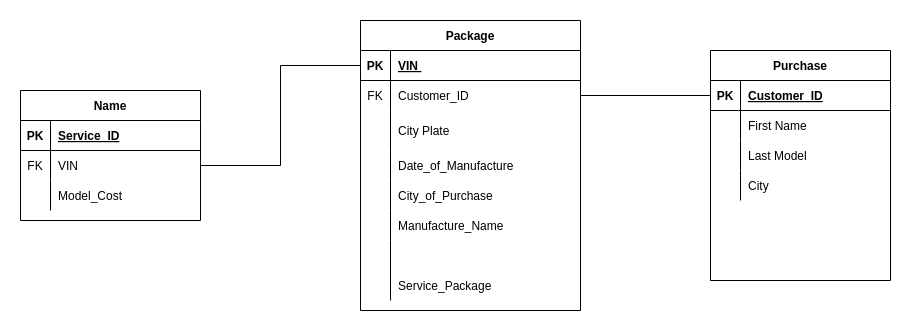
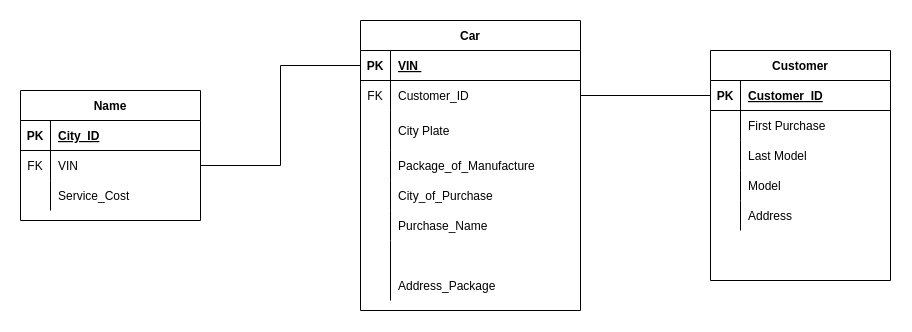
  <mxCell id="0" />
  <mxCell id="1" parent="0" />
- <mxCell id="2" value="Purchase" style="shape=table;startSize=30;container=1;collapsible=1;childLayout=tableLayout;fixedRows=1;rowLines=0;fontStyle=1;align=center;resizeLast=1;" parent="1" vertex="1"><mxGeometry x="710" y="50" width="180" height="230" as="geometry"><mxRectangle x="740" y="120" width="90" height="30" as="alternateBounds" /></mxGeometry></mxCell>
+ <mxCell id="2" value="Customer" style="shape=table;startSize=30;container=1;collapsible=1;childLayout=tableLayout;fixedRows=1;rowLines=0;fontStyle=1;align=center;resizeLast=1;" parent="1" vertex="1"><mxGeometry x="710" y="50" width="180" height="230" as="geometry"><mxRectangle x="740" y="120" width="90" height="30" as="alternateBounds" /></mxGeometry></mxCell>
  <mxCell id="3" value="" style="shape=partialRectangle;collapsible=0;dropTarget=0;pointerEvents=0;fillColor=none;top=0;left=0;bottom=1;right=0;points=[[0,0.5],[1,0.5]];portConstraint=eastwest;" parent="2" vertex="1"><mxGeometry y="30" width="180" height="30" as="geometry" /></mxCell>
  <mxCell id="4" value="PK" style="shape=partialRectangle;connectable=0;fillColor=none;top=0;left=0;bottom=0;right=0;fontStyle=1;overflow=hidden;" parent="3" vertex="1"><mxGeometry width="30" height="30" as="geometry"><mxRectangle width="30" height="30" as="alternateBounds" /></mxGeometry></mxCell>
  <mxCell id="5" value="Customer_ID" style="shape=partialRectangle;connectable=0;fillColor=none;top=0;left=0;bottom=0;right=0;align=left;spacingLeft=6;fontStyle=5;overflow=hidden;" parent="3" vertex="1"><mxGeometry x="30" width="150" height="30" as="geometry"><mxRectangle width="150" height="30" as="alternateBounds" /></mxGeometry></mxCell>
  <mxCell id="6" value="" style="shape=partialRectangle;collapsible=0;dropTarget=0;pointerEvents=0;fillColor=none;top=0;left=0;bottom=0;right=0;points=[[0,0.5],[1,0.5]];portConstraint=eastwest;" parent="2" vertex="1"><mxGeometry y="60" width="180" height="30" as="geometry" /></mxCell>
  <mxCell id="7" value="" style="shape=partialRectangle;connectable=0;fillColor=none;top=0;left=0;bottom=0;right=0;editable=1;overflow=hidden;" parent="6" vertex="1"><mxGeometry width="30" height="30" as="geometry"><mxRectangle width="30" height="30" as="alternateBounds" /></mxGeometry></mxCell>
- <mxCell id="8" value="First Name" style="shape=partialRectangle;connectable=0;fillColor=none;top=0;left=0;bottom=0;right=0;align=left;spacingLeft=6;overflow=hidden;" parent="6" vertex="1"><mxGeometry x="30" width="150" height="30" as="geometry"><mxRectangle width="150" height="30" as="alternateBounds" /></mxGeometry></mxCell>
+ <mxCell id="8" value="First Purchase" style="shape=partialRectangle;connectable=0;fillColor=none;top=0;left=0;bottom=0;right=0;align=left;spacingLeft=6;overflow=hidden;" parent="6" vertex="1"><mxGeometry x="30" width="150" height="30" as="geometry"><mxRectangle width="150" height="30" as="alternateBounds" /></mxGeometry></mxCell>
  <mxCell id="9" value="" style="shape=partialRectangle;collapsible=0;dropTarget=0;pointerEvents=0;fillColor=none;top=0;left=0;bottom=0;right=0;points=[[0,0.5],[1,0.5]];portConstraint=eastwest;" parent="2" vertex="1"><mxGeometry y="90" width="180" height="30" as="geometry" /></mxCell>
  <mxCell id="10" value="" style="shape=partialRectangle;connectable=0;fillColor=none;top=0;left=0;bottom=0;right=0;editable=1;overflow=hidden;" parent="9" vertex="1"><mxGeometry width="30" height="30" as="geometry"><mxRectangle width="30" height="30" as="alternateBounds" /></mxGeometry></mxCell>
  <mxCell id="11" value="Last Model" style="shape=partialRectangle;connectable=0;fillColor=none;top=0;left=0;bottom=0;right=0;align=left;spacingLeft=6;overflow=hidden;" parent="9" vertex="1"><mxGeometry x="30" width="150" height="30" as="geometry"><mxRectangle width="150" height="30" as="alternateBounds" /></mxGeometry></mxCell>
  <mxCell id="12" value="" style="shape=partialRectangle;collapsible=0;dropTarget=0;pointerEvents=0;fillColor=none;top=0;left=0;bottom=0;right=0;points=[[0,0.5],[1,0.5]];portConstraint=eastwest;" parent="2" vertex="1"><mxGeometry y="120" width="180" height="30" as="geometry" /></mxCell>
  <mxCell id="13" value="" style="shape=partialRectangle;connectable=0;fillColor=none;top=0;left=0;bottom=0;right=0;editable=1;overflow=hidden;" parent="12" vertex="1"><mxGeometry width="30" height="30" as="geometry"><mxRectangle width="30" height="30" as="alternateBounds" /></mxGeometry></mxCell>
- <mxCell id="14" value="City" style="shape=partialRectangle;connectable=0;fillColor=none;top=0;left=0;bottom=0;right=0;align=left;spacingLeft=6;overflow=hidden;" parent="12" vertex="1"><mxGeometry x="30" width="150" height="30" as="geometry"><mxRectangle width="150" height="30" as="alternateBounds" /></mxGeometry></mxCell>
+ <mxCell id="14" value="Model" style="shape=partialRectangle;connectable=0;fillColor=none;top=0;left=0;bottom=0;right=0;align=left;spacingLeft=6;overflow=hidden;" parent="12" vertex="1"><mxGeometry x="30" width="150" height="30" as="geometry"><mxRectangle width="150" height="30" as="alternateBounds" /></mxGeometry></mxCell>
  <mxCell id="15" value="" style="shape=partialRectangle;collapsible=0;dropTarget=0;pointerEvents=0;fillColor=none;top=0;left=0;bottom=0;right=0;points=[[0,0.5],[1,0.5]];portConstraint=eastwest;" parent="2" vertex="1"><mxGeometry y="150" width="180" height="30" as="geometry" /></mxCell>
  <mxCell id="16" value="" style="shape=partialRectangle;connectable=0;fillColor=none;top=0;left=0;bottom=0;right=0;editable=1;overflow=hidden;" parent="15" vertex="1"><mxGeometry width="30" height="30" as="geometry"><mxRectangle width="30" height="30" as="alternateBounds" /></mxGeometry></mxCell>
- <mxCell id="18" value="Package" style="shape=table;startSize=30;container=1;collapsible=1;childLayout=tableLayout;fixedRows=1;rowLines=0;fontStyle=1;align=center;resizeLast=1;" parent="1" vertex="1"><mxGeometry x="360" y="20" width="220" height="290" as="geometry"><mxRectangle x="360" y="90" width="50" height="30" as="alternateBounds" /></mxGeometry></mxCell>
+ <mxCell id="17" value="Address" style="shape=partialRectangle;connectable=0;fillColor=none;top=0;left=0;bottom=0;right=0;align=left;spacingLeft=6;overflow=hidden;" parent="15" vertex="1"><mxGeometry x="30" width="150" height="30" as="geometry"><mxRectangle width="150" height="30" as="alternateBounds" /></mxGeometry></mxCell>
+ <mxCell id="18" value="Car" style="shape=table;startSize=30;container=1;collapsible=1;childLayout=tableLayout;fixedRows=1;rowLines=0;fontStyle=1;align=center;resizeLast=1;" parent="1" vertex="1"><mxGeometry x="360" y="20" width="220" height="290" as="geometry"><mxRectangle x="360" y="90" width="50" height="30" as="alternateBounds" /></mxGeometry></mxCell>
  <mxCell id="19" value="" style="shape=partialRectangle;collapsible=0;dropTarget=0;pointerEvents=0;fillColor=none;top=0;left=0;bottom=1;right=0;points=[[0,0.5],[1,0.5]];portConstraint=eastwest;" parent="18" vertex="1"><mxGeometry y="30" width="220" height="30" as="geometry" /></mxCell>
  <mxCell id="20" value="PK" style="shape=partialRectangle;connectable=0;fillColor=none;top=0;left=0;bottom=0;right=0;fontStyle=1;overflow=hidden;" parent="19" vertex="1"><mxGeometry width="30" height="30" as="geometry"><mxRectangle width="30" height="30" as="alternateBounds" /></mxGeometry></mxCell>
  <mxCell id="21" value="VIN " style="shape=partialRectangle;connectable=0;fillColor=none;top=0;left=0;bottom=0;right=0;align=left;spacingLeft=6;fontStyle=5;overflow=hidden;" parent="19" vertex="1"><mxGeometry x="30" width="190" height="30" as="geometry"><mxRectangle width="190" height="30" as="alternateBounds" /></mxGeometry></mxCell>
  <mxCell id="22" value="" style="shape=partialRectangle;collapsible=0;dropTarget=0;pointerEvents=0;fillColor=none;top=0;left=0;bottom=0;right=0;points=[[0,0.5],[1,0.5]];portConstraint=eastwest;" parent="18" vertex="1"><mxGeometry y="60" width="220" height="30" as="geometry" /></mxCell>
  <mxCell id="23" value="FK" style="shape=partialRectangle;connectable=0;fillColor=none;top=0;left=0;bottom=0;right=0;editable=1;overflow=hidden;" parent="22" vertex="1"><mxGeometry width="30" height="30" as="geometry"><mxRectangle width="30" height="30" as="alternateBounds" /></mxGeometry></mxCell>
  <mxCell id="24" value="Customer_ID" style="shape=partialRectangle;connectable=0;fillColor=none;top=0;left=0;bottom=0;right=0;align=left;spacingLeft=6;overflow=hidden;" parent="22" vertex="1"><mxGeometry x="30" width="190" height="30" as="geometry"><mxRectangle width="190" height="30" as="alternateBounds" /></mxGeometry></mxCell>
  <mxCell id="25" value="" style="shape=partialRectangle;collapsible=0;dropTarget=0;pointerEvents=0;fillColor=none;top=0;left=0;bottom=0;right=0;points=[[0,0.5],[1,0.5]];portConstraint=eastwest;" parent="18" vertex="1"><mxGeometry y="90" width="220" height="40" as="geometry" /></mxCell>
  <mxCell id="26" value="" style="shape=partialRectangle;connectable=0;fillColor=none;top=0;left=0;bottom=0;right=0;editable=1;overflow=hidden;" parent="25" vertex="1"><mxGeometry width="30" height="40" as="geometry"><mxRectangle width="30" height="40" as="alternateBounds" /></mxGeometry></mxCell>
  <mxCell id="27" value="City Plate" style="shape=partialRectangle;connectable=0;fillColor=none;top=0;left=0;bottom=0;right=0;align=left;spacingLeft=6;overflow=hidden;" parent="25" vertex="1"><mxGeometry x="30" width="190" height="40" as="geometry"><mxRectangle width="190" height="40" as="alternateBounds" /></mxGeometry></mxCell>
  <mxCell id="28" value="" style="shape=partialRectangle;collapsible=0;dropTarget=0;pointerEvents=0;fillColor=none;top=0;left=0;bottom=0;right=0;points=[[0,0.5],[1,0.5]];portConstraint=eastwest;" parent="18" vertex="1"><mxGeometry y="130" width="220" height="30" as="geometry" /></mxCell>
  <mxCell id="29" value="" style="shape=partialRectangle;connectable=0;fillColor=none;top=0;left=0;bottom=0;right=0;editable=1;overflow=hidden;" parent="28" vertex="1"><mxGeometry width="30" height="30" as="geometry"><mxRectangle width="30" height="30" as="alternateBounds" /></mxGeometry></mxCell>
- <mxCell id="30" value="Date_of_Manufacture" style="shape=partialRectangle;connectable=0;fillColor=none;top=0;left=0;bottom=0;right=0;align=left;spacingLeft=6;overflow=hidden;" parent="28" vertex="1"><mxGeometry x="30" width="190" height="30" as="geometry"><mxRectangle width="190" height="30" as="alternateBounds" /></mxGeometry></mxCell>
+ <mxCell id="30" value="Package_of_Manufacture" style="shape=partialRectangle;connectable=0;fillColor=none;top=0;left=0;bottom=0;right=0;align=left;spacingLeft=6;overflow=hidden;" parent="28" vertex="1"><mxGeometry x="30" width="190" height="30" as="geometry"><mxRectangle width="190" height="30" as="alternateBounds" /></mxGeometry></mxCell>
  <mxCell id="31" value="" style="shape=partialRectangle;collapsible=0;dropTarget=0;pointerEvents=0;fillColor=none;top=0;left=0;bottom=0;right=0;points=[[0,0.5],[1,0.5]];portConstraint=eastwest;" parent="18" vertex="1"><mxGeometry y="160" width="220" height="30" as="geometry" /></mxCell>
  <mxCell id="32" value="" style="shape=partialRectangle;connectable=0;fillColor=none;top=0;left=0;bottom=0;right=0;editable=1;overflow=hidden;" parent="31" vertex="1"><mxGeometry width="30" height="30" as="geometry"><mxRectangle width="30" height="30" as="alternateBounds" /></mxGeometry></mxCell>
  <mxCell id="33" value="City_of_Purchase" style="shape=partialRectangle;connectable=0;fillColor=none;top=0;left=0;bottom=0;right=0;align=left;spacingLeft=6;overflow=hidden;" parent="31" vertex="1"><mxGeometry x="30" width="190" height="30" as="geometry"><mxRectangle width="190" height="30" as="alternateBounds" /></mxGeometry></mxCell>
  <mxCell id="34" value="" style="shape=partialRectangle;collapsible=0;dropTarget=0;pointerEvents=0;fillColor=none;top=0;left=0;bottom=0;right=0;points=[[0,0.5],[1,0.5]];portConstraint=eastwest;" parent="18" vertex="1"><mxGeometry y="190" width="220" height="30" as="geometry" /></mxCell>
  <mxCell id="35" value="" style="shape=partialRectangle;connectable=0;fillColor=none;top=0;left=0;bottom=0;right=0;editable=1;overflow=hidden;" parent="34" vertex="1"><mxGeometry width="30" height="30" as="geometry"><mxRectangle width="30" height="30" as="alternateBounds" /></mxGeometry></mxCell>
- <mxCell id="36" value="Manufacture_Name" style="shape=partialRectangle;connectable=0;fillColor=none;top=0;left=0;bottom=0;right=0;align=left;spacingLeft=6;overflow=hidden;" parent="34" vertex="1"><mxGeometry x="30" width="190" height="30" as="geometry"><mxRectangle width="190" height="30" as="alternateBounds" /></mxGeometry></mxCell>
+ <mxCell id="36" value="Purchase_Name" style="shape=partialRectangle;connectable=0;fillColor=none;top=0;left=0;bottom=0;right=0;align=left;spacingLeft=6;overflow=hidden;" parent="34" vertex="1"><mxGeometry x="30" width="190" height="30" as="geometry"><mxRectangle width="190" height="30" as="alternateBounds" /></mxGeometry></mxCell>
  <mxCell id="37" value="" style="shape=partialRectangle;collapsible=0;dropTarget=0;pointerEvents=0;fillColor=none;top=0;left=0;bottom=0;right=0;points=[[0,0.5],[1,0.5]];portConstraint=eastwest;" parent="18" vertex="1"><mxGeometry y="220" width="220" height="30" as="geometry" /></mxCell>
  <mxCell id="38" value="" style="shape=partialRectangle;connectable=0;fillColor=none;top=0;left=0;bottom=0;right=0;editable=1;overflow=hidden;" parent="37" vertex="1"><mxGeometry width="30" height="30" as="geometry"><mxRectangle width="30" height="30" as="alternateBounds" /></mxGeometry></mxCell>
  <mxCell id="39" value="" style="shape=partialRectangle;collapsible=0;dropTarget=0;pointerEvents=0;fillColor=none;top=0;left=0;bottom=0;right=0;points=[[0,0.5],[1,0.5]];portConstraint=eastwest;" parent="18" vertex="1"><mxGeometry y="250" width="220" height="30" as="geometry" /></mxCell>
  <mxCell id="40" value="" style="shape=partialRectangle;connectable=0;fillColor=none;top=0;left=0;bottom=0;right=0;editable=1;overflow=hidden;" parent="39" vertex="1"><mxGeometry width="30" height="30" as="geometry"><mxRectangle width="30" height="30" as="alternateBounds" /></mxGeometry></mxCell>
- <mxCell id="41" value="Service_Package" style="shape=partialRectangle;connectable=0;fillColor=none;top=0;left=0;bottom=0;right=0;align=left;spacingLeft=6;overflow=hidden;" parent="39" vertex="1"><mxGeometry x="30" width="190" height="30" as="geometry"><mxRectangle width="190" height="30" as="alternateBounds" /></mxGeometry></mxCell>
+ <mxCell id="41" value="Address_Package" style="shape=partialRectangle;connectable=0;fillColor=none;top=0;left=0;bottom=0;right=0;align=left;spacingLeft=6;overflow=hidden;" parent="39" vertex="1"><mxGeometry x="30" width="190" height="30" as="geometry"><mxRectangle width="190" height="30" as="alternateBounds" /></mxGeometry></mxCell>
  <mxCell id="42" value="Name" style="shape=table;startSize=30;container=1;collapsible=1;childLayout=tableLayout;fixedRows=1;rowLines=0;fontStyle=1;align=center;resizeLast=1;" parent="1" vertex="1"><mxGeometry x="20" y="90" width="180" height="130" as="geometry"><mxRectangle x="30" y="190" width="70" height="30" as="alternateBounds" /></mxGeometry></mxCell>
  <mxCell id="43" value="" style="shape=partialRectangle;collapsible=0;dropTarget=0;pointerEvents=0;fillColor=none;top=0;left=0;bottom=1;right=0;points=[[0,0.5],[1,0.5]];portConstraint=eastwest;" parent="42" vertex="1"><mxGeometry y="30" width="180" height="30" as="geometry" /></mxCell>
  <mxCell id="44" value="PK" style="shape=partialRectangle;connectable=0;fillColor=none;top=0;left=0;bottom=0;right=0;fontStyle=1;overflow=hidden;" parent="43" vertex="1"><mxGeometry width="30" height="30" as="geometry"><mxRectangle width="30" height="30" as="alternateBounds" /></mxGeometry></mxCell>
- <mxCell id="45" value="Service_ID" style="shape=partialRectangle;connectable=0;fillColor=none;top=0;left=0;bottom=0;right=0;align=left;spacingLeft=6;fontStyle=5;overflow=hidden;" parent="43" vertex="1"><mxGeometry x="30" width="150" height="30" as="geometry"><mxRectangle width="150" height="30" as="alternateBounds" /></mxGeometry></mxCell>
+ <mxCell id="45" value="City_ID" style="shape=partialRectangle;connectable=0;fillColor=none;top=0;left=0;bottom=0;right=0;align=left;spacingLeft=6;fontStyle=5;overflow=hidden;" parent="43" vertex="1"><mxGeometry x="30" width="150" height="30" as="geometry"><mxRectangle width="150" height="30" as="alternateBounds" /></mxGeometry></mxCell>
  <mxCell id="46" value="" style="shape=partialRectangle;collapsible=0;dropTarget=0;pointerEvents=0;fillColor=none;top=0;left=0;bottom=0;right=0;points=[[0,0.5],[1,0.5]];portConstraint=eastwest;" parent="42" vertex="1"><mxGeometry y="60" width="180" height="30" as="geometry" /></mxCell>
  <mxCell id="47" value="FK" style="shape=partialRectangle;connectable=0;fillColor=none;top=0;left=0;bottom=0;right=0;editable=1;overflow=hidden;" parent="46" vertex="1"><mxGeometry width="30" height="30" as="geometry"><mxRectangle width="30" height="30" as="alternateBounds" /></mxGeometry></mxCell>
  <mxCell id="48" value="VIN" style="shape=partialRectangle;connectable=0;fillColor=none;top=0;left=0;bottom=0;right=0;align=left;spacingLeft=6;overflow=hidden;" parent="46" vertex="1"><mxGeometry x="30" width="150" height="30" as="geometry"><mxRectangle width="150" height="30" as="alternateBounds" /></mxGeometry></mxCell>
  <mxCell id="49" value="" style="shape=partialRectangle;collapsible=0;dropTarget=0;pointerEvents=0;fillColor=none;top=0;left=0;bottom=0;right=0;points=[[0,0.5],[1,0.5]];portConstraint=eastwest;" parent="42" vertex="1"><mxGeometry y="90" width="180" height="30" as="geometry" /></mxCell>
  <mxCell id="50" value="" style="shape=partialRectangle;connectable=0;fillColor=none;top=0;left=0;bottom=0;right=0;editable=1;overflow=hidden;" parent="49" vertex="1"><mxGeometry width="30" height="30" as="geometry"><mxRectangle width="30" height="30" as="alternateBounds" /></mxGeometry></mxCell>
- <mxCell id="51" value="Model_Cost" style="shape=partialRectangle;connectable=0;fillColor=none;top=0;left=0;bottom=0;right=0;align=left;spacingLeft=6;overflow=hidden;" parent="49" vertex="1"><mxGeometry x="30" width="150" height="30" as="geometry"><mxRectangle width="150" height="30" as="alternateBounds" /></mxGeometry></mxCell>
+ <mxCell id="51" value="Service_Cost" style="shape=partialRectangle;connectable=0;fillColor=none;top=0;left=0;bottom=0;right=0;align=left;spacingLeft=6;overflow=hidden;" parent="49" vertex="1"><mxGeometry x="30" width="150" height="30" as="geometry"><mxRectangle width="150" height="30" as="alternateBounds" /></mxGeometry></mxCell>
  <mxCell id="52" value="" style="endArrow=none;html=1;rounded=0;entryX=0;entryY=0.5;entryDx=0;entryDy=0;exitX=1;exitY=0.5;exitDx=0;exitDy=0;" edge="1" parent="1" source="22" target="3"><mxGeometry relative="1" as="geometry"><mxPoint x="430" y="150" as="sourcePoint" /><mxPoint x="590" y="150" as="targetPoint" /></mxGeometry></mxCell>
  <mxCell id="53" style="edgeStyle=orthogonalEdgeStyle;rounded=0;orthogonalLoop=1;jettySize=auto;html=1;exitX=0;exitY=0.5;exitDx=0;exitDy=0;entryX=1;entryY=0.5;entryDx=0;entryDy=0;endArrow=none;endFill=0;" edge="1" parent="1" source="19" target="46"><mxGeometry relative="1" as="geometry"><mxPoint x="220" y="160" as="targetPoint" /></mxGeometry></mxCell>
  <mxCell id="54" value="" style="shape=partialRectangle;collapsible=0;dropTarget=0;pointerEvents=0;fillColor=none;top=0;left=0;bottom=0;right=0;points=[[0,0.5],[1,0.5]];portConstraint=eastwest;" vertex="1" parent="1"><mxGeometry x="710" y="250" width="180" height="30" as="geometry" /></mxCell>
  <mxCell id="55" value="" style="shape=partialRectangle;connectable=0;fillColor=none;top=0;left=0;bottom=0;right=0;editable=1;overflow=hidden;" vertex="1" parent="54"><mxGeometry width="30" height="30" as="geometry"><mxRectangle width="30" height="30" as="alternateBounds" /></mxGeometry></mxCell>
